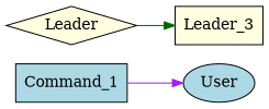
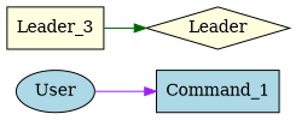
  digraph {
    rankdir=LR
    node [fillcolor=lightblue shape=box style=filled]
    Command_1
    n2 [fillcolor=lightyellow label=Leader_3]
    Leader [fillcolor=lightyellow shape=diamond]
    User [shape=""]
-   Leader -> n2 [color=darkgreen]
-   Command_1 -> User [color=purple]
+   n2 -> Leader [color=darkgreen]
+   User -> Command_1 [color=purple]
  }
